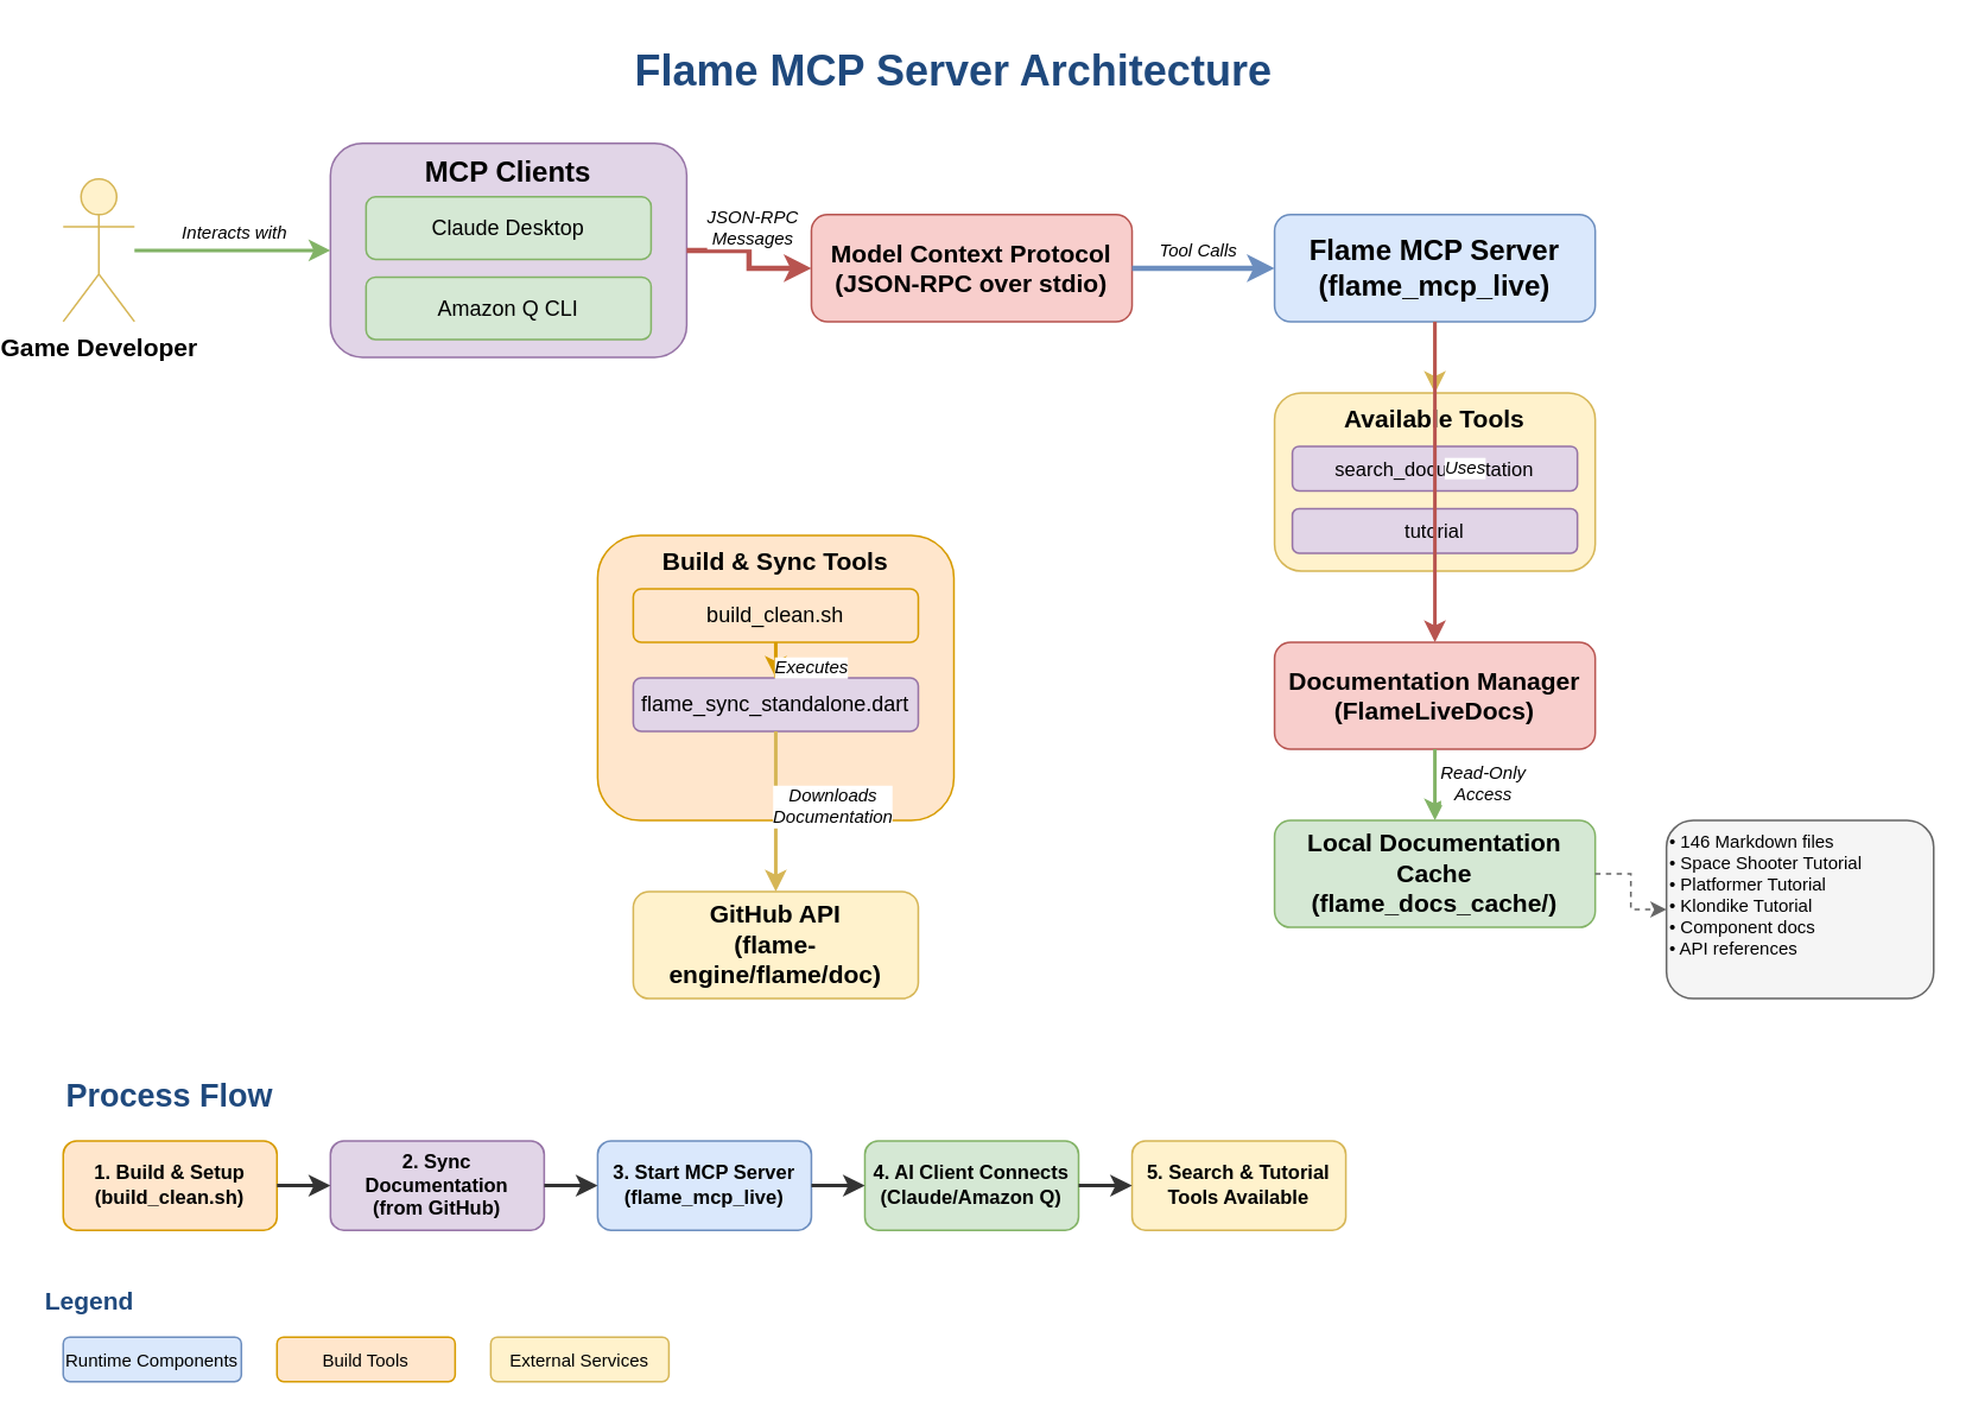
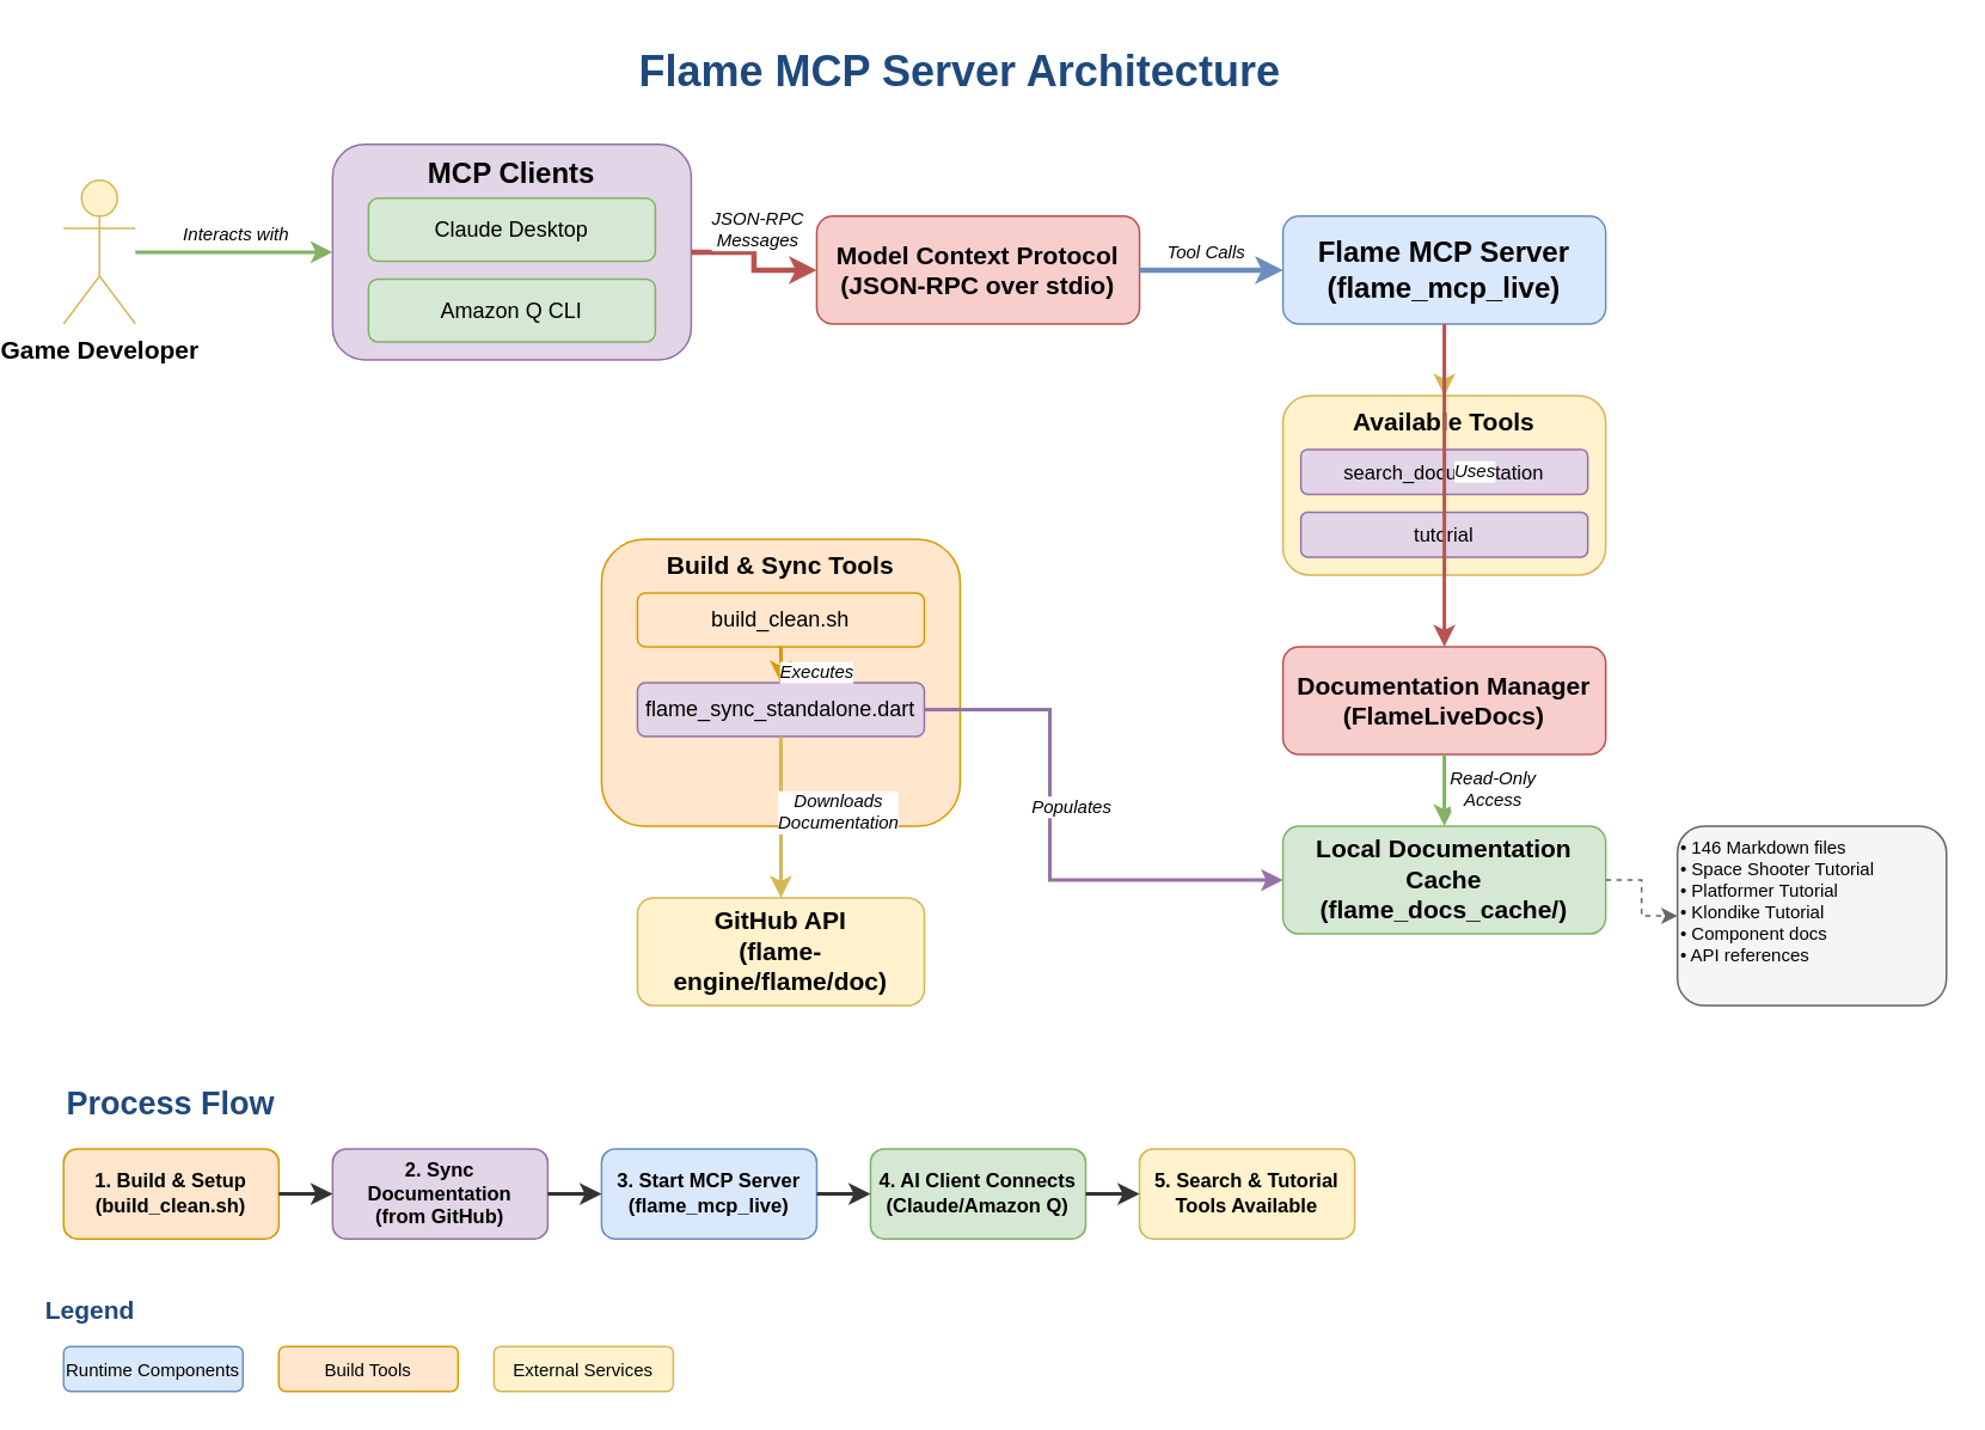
  <mxCell id="0" />
  <mxCell id="1" parent="0" />
  <mxCell id="2" value="Flame MCP Server Architecture" style="text;html=1;strokeColor=none;fillColor=none;align=center;verticalAlign=middle;whiteSpace=wrap;rounded=0;fontSize=24;fontStyle=1;fontColor=#1f497d;" vertex="1" parent="1"><mxGeometry x="350" y="20" width="370" height="40" as="geometry" /></mxCell>
  <mxCell id="3" value="Game Developer" style="shape=umlActor;verticalLabelPosition=bottom;verticalAlign=top;html=1;outlineConnect=0;fillColor=#fff2cc;strokeColor=#d6b656;fontSize=14;fontStyle=1;" vertex="1" parent="1"><mxGeometry x="35" y="100" width="40" height="80" as="geometry" /></mxCell>
  <mxCell id="4" value="MCP Clients" style="rounded=1;whiteSpace=wrap;html=1;fillColor=#e1d5e7;strokeColor=#9673a6;fontSize=16;fontStyle=1;verticalAlign=top;" vertex="1" parent="1"><mxGeometry x="185" y="80" width="200" height="120" as="geometry" /></mxCell>
  <mxCell id="5" value="Claude Desktop" style="rounded=1;whiteSpace=wrap;html=1;fillColor=#d5e8d4;strokeColor=#82b366;fontSize=12;" vertex="1" parent="1"><mxGeometry x="205" y="110" width="160" height="35" as="geometry" /></mxCell>
  <mxCell id="6" value="Amazon Q CLI" style="rounded=1;whiteSpace=wrap;html=1;fillColor=#d5e8d4;strokeColor=#82b366;fontSize=12;" vertex="1" parent="1"><mxGeometry x="205" y="155" width="160" height="35" as="geometry" /></mxCell>
  <mxCell id="7" value="Model Context Protocol&#10;(JSON-RPC over stdio)" style="rounded=1;whiteSpace=wrap;html=1;fillColor=#f8cecc;strokeColor=#b85450;fontSize=14;fontStyle=1;" vertex="1" parent="1"><mxGeometry x="455" y="120" width="180" height="60" as="geometry" /></mxCell>
  <mxCell id="8" value="Flame MCP Server&#10;(flame_mcp_live)" style="rounded=1;whiteSpace=wrap;html=1;fillColor=#dae8fc;strokeColor=#6c8ebf;fontSize=16;fontStyle=1;" vertex="1" parent="1"><mxGeometry x="715" y="120" width="180" height="60" as="geometry" /></mxCell>
  <mxCell id="9" value="Available Tools" style="rounded=1;whiteSpace=wrap;html=1;fillColor=#fff2cc;strokeColor=#d6b656;fontSize=14;fontStyle=1;verticalAlign=top;" vertex="1" parent="1"><mxGeometry x="715" y="220" width="180" height="100" as="geometry" /></mxCell>
  <mxCell id="10" value="search_documentation" style="rounded=1;whiteSpace=wrap;html=1;fillColor=#e1d5e7;strokeColor=#9673a6;fontSize=11;" vertex="1" parent="1"><mxGeometry x="725" y="250" width="160" height="25" as="geometry" /></mxCell>
  <mxCell id="11" value="tutorial" style="rounded=1;whiteSpace=wrap;html=1;fillColor=#e1d5e7;strokeColor=#9673a6;fontSize=11;" vertex="1" parent="1"><mxGeometry x="725" y="285" width="160" height="25" as="geometry" /></mxCell>
  <mxCell id="12" value="Documentation Manager&#10;(FlameLiveDocs)" style="rounded=1;whiteSpace=wrap;html=1;fillColor=#f8cecc;strokeColor=#b85450;fontSize=14;fontStyle=1;" vertex="1" parent="1"><mxGeometry x="715" y="360" width="180" height="60" as="geometry" /></mxCell>
  <mxCell id="13" value="Local Documentation Cache&#10;(flame_docs_cache/)" style="rounded=1;whiteSpace=wrap;html=1;fillColor=#d5e8d4;strokeColor=#82b366;fontSize=14;fontStyle=1;" vertex="1" parent="1"><mxGeometry x="715" y="460" width="180" height="60" as="geometry" /></mxCell>
  <mxCell id="14" value="• 146 Markdown files&#10;• Space Shooter Tutorial&#10;• Platformer Tutorial&#10;• Klondike Tutorial&#10;• Component docs&#10;• API references" style="rounded=1;whiteSpace=wrap;html=1;fillColor=#f5f5f5;strokeColor=#666666;fontSize=10;align=left;verticalAlign=top;" vertex="1" parent="1"><mxGeometry x="935" y="460" width="150" height="100" as="geometry" /></mxCell>
  <mxCell id="15" value="Build &amp; Sync Tools" style="rounded=1;whiteSpace=wrap;html=1;fillColor=#ffe6cc;strokeColor=#d79b00;fontSize=14;fontStyle=1;verticalAlign=top;" vertex="1" parent="1"><mxGeometry x="335" y="300" width="200" height="160" as="geometry" /></mxCell>
  <mxCell id="16" value="build_clean.sh" style="rounded=1;whiteSpace=wrap;html=1;fillColor=#ffe6cc;strokeColor=#d79b00;fontSize=12;" vertex="1" parent="1"><mxGeometry x="355" y="330" width="160" height="30" as="geometry" /></mxCell>
  <mxCell id="17" value="flame_sync_standalone.dart" style="rounded=1;whiteSpace=wrap;html=1;fillColor=#e1d5e7;strokeColor=#9673a6;fontSize=12;" vertex="1" parent="1"><mxGeometry x="355" y="380" width="160" height="30" as="geometry" /></mxCell>
  <mxCell id="18" value="GitHub API&#10;(flame-engine/flame/doc)" style="rounded=1;whiteSpace=wrap;html=1;fillColor=#fff2cc;strokeColor=#d6b656;fontSize=14;fontStyle=1;" vertex="1" parent="1"><mxGeometry x="355" y="500" width="160" height="60" as="geometry" /></mxCell>
  <mxCell id="19" style="edgeStyle=orthogonalEdgeStyle;rounded=0;orthogonalLoop=1;jettySize=auto;html=1;strokeWidth=2;strokeColor=#82b366;endArrow=classic;endFill=1;" edge="1" parent="1" source="3" target="4"><mxGeometry relative="1" as="geometry"><Array as="points"><mxPoint x="135" y="140" /><mxPoint x="135" y="140" /></Array></mxGeometry></mxCell>
  <mxCell id="20" value="Interacts with" style="edgeLabel;html=1;align=center;verticalAlign=middle;resizable=0;points=[];fontSize=10;fontStyle=2;" vertex="1" connectable="0" parent="19"><mxGeometry x="-0.1" y="1" relative="1" as="geometry"><mxPoint x="5" y="-10" as="offset" /></mxGeometry></mxCell>
  <mxCell id="21" style="edgeStyle=orthogonalEdgeStyle;rounded=0;orthogonalLoop=1;jettySize=auto;html=1;strokeWidth=3;strokeColor=#b85450;endArrow=classic;endFill=1;" edge="1" parent="1" source="4" target="7"><mxGeometry relative="1" as="geometry" /></mxCell>
  <mxCell id="22" value="JSON-RPC&#10;Messages" style="edgeLabel;html=1;align=center;verticalAlign=middle;resizable=0;points=[];fontSize=10;fontStyle=2;" vertex="1" connectable="0" parent="21"><mxGeometry x="-0.1" y="1" relative="1" as="geometry"><mxPoint y="-15" as="offset" /></mxGeometry></mxCell>
  <mxCell id="23" style="edgeStyle=orthogonalEdgeStyle;rounded=0;orthogonalLoop=1;jettySize=auto;html=1;strokeWidth=3;strokeColor=#6c8ebf;endArrow=classic;endFill=1;" edge="1" parent="1" source="7" target="8"><mxGeometry relative="1" as="geometry" /></mxCell>
  <mxCell id="24" value="Tool Calls" style="edgeLabel;html=1;align=center;verticalAlign=middle;resizable=0;points=[];fontSize=10;fontStyle=2;" vertex="1" connectable="0" parent="23"><mxGeometry x="-0.1" y="1" relative="1" as="geometry"><mxPoint y="-10" as="offset" /></mxGeometry></mxCell>
  <mxCell id="25" style="edgeStyle=orthogonalEdgeStyle;rounded=0;orthogonalLoop=1;jettySize=auto;html=1;strokeWidth=2;strokeColor=#d6b656;endArrow=classic;endFill=1;" edge="1" parent="1" source="8" target="9"><mxGeometry relative="1" as="geometry" /></mxCell>
  <mxCell id="26" style="edgeStyle=orthogonalEdgeStyle;rounded=0;orthogonalLoop=1;jettySize=auto;html=1;strokeWidth=2;strokeColor=#b85450;endArrow=classic;endFill=1;" edge="1" parent="1" source="8" target="12"><mxGeometry relative="1" as="geometry"><Array as="points"><mxPoint x="805" y="200" /><mxPoint x="805" y="340" /></Array></mxGeometry></mxCell>
  <mxCell id="27" value="Uses" style="edgeLabel;html=1;align=center;verticalAlign=middle;resizable=0;points=[];fontSize=10;fontStyle=2;" vertex="1" connectable="0" parent="26"><mxGeometry x="-0.1" y="1" relative="1" as="geometry"><mxPoint x="15" y="0" as="offset" /></mxGeometry></mxCell>
  <mxCell id="28" style="edgeStyle=orthogonalEdgeStyle;rounded=0;orthogonalLoop=1;jettySize=auto;html=1;strokeWidth=2;strokeColor=#82b366;endArrow=classic;endFill=1;" edge="1" parent="1" source="12" target="13"><mxGeometry relative="1" as="geometry" /></mxCell>
  <mxCell id="29" value="Read-Only&#10;Access" style="edgeLabel;html=1;align=center;verticalAlign=middle;resizable=0;points=[];fontSize=10;fontStyle=2;" vertex="1" connectable="0" parent="28"><mxGeometry x="-0.1" y="1" relative="1" as="geometry"><mxPoint x="25" y="0" as="offset" /></mxGeometry></mxCell>
  <mxCell id="30" style="edgeStyle=orthogonalEdgeStyle;rounded=0;orthogonalLoop=1;jettySize=auto;html=1;strokeWidth=1;strokeColor=#666666;endArrow=classic;endFill=1;dashed=1;" edge="1" parent="1" source="13" target="14"><mxGeometry relative="1" as="geometry" /></mxCell>
  <mxCell id="31" style="edgeStyle=orthogonalEdgeStyle;rounded=0;orthogonalLoop=1;jettySize=auto;html=1;strokeWidth=2;strokeColor=#d79b00;endArrow=classic;endFill=1;" edge="1" parent="1" source="16" target="17"><mxGeometry relative="1" as="geometry" /></mxCell>
  <mxCell id="32" value="Executes" style="edgeLabel;html=1;align=center;verticalAlign=middle;resizable=0;points=[];fontSize=10;fontStyle=2;" vertex="1" connectable="0" parent="31"><mxGeometry x="-0.1" y="1" relative="1" as="geometry"><mxPoint x="20" y="0" as="offset" /></mxGeometry></mxCell>
  <mxCell id="33" style="edgeStyle=orthogonalEdgeStyle;rounded=0;orthogonalLoop=1;jettySize=auto;html=1;strokeWidth=2;strokeColor=#d6b656;endArrow=classic;endFill=1;" edge="1" parent="1" source="17" target="18"><mxGeometry relative="1" as="geometry"><Array as="points"><mxPoint x="435" y="430" /><mxPoint x="435" y="480" /></Array></mxGeometry></mxCell>
  <mxCell id="34" value="Downloads&#10;Documentation" style="edgeLabel;html=1;align=center;verticalAlign=middle;resizable=0;points=[];fontSize=10;fontStyle=2;" vertex="1" connectable="0" parent="33"><mxGeometry x="-0.1" y="1" relative="1" as="geometry"><mxPoint x="30" y="0" as="offset" /></mxGeometry></mxCell>
+ <mxCell id="35" style="edgeStyle=orthogonalEdgeStyle;rounded=0;orthogonalLoop=1;jettySize=auto;html=1;strokeWidth=2;strokeColor=#9673a6;endArrow=classic;endFill=1;" edge="1" parent="1" source="17" target="13"><mxGeometry relative="1" as="geometry"><Array as="points"><mxPoint x="585" y="395" /><mxPoint x="585" y="490" /></Array></mxGeometry></mxCell>
+ <mxCell id="36" value="Populates" style="edgeLabel;html=1;align=center;verticalAlign=middle;resizable=0;points=[];fontSize=10;fontStyle=2;" vertex="1" connectable="0" parent="35"><mxGeometry x="-0.1" y="1" relative="1" as="geometry"><mxPoint x="10" y="-10" as="offset" /></mxGeometry></mxCell>
  <mxCell id="37" value="Process Flow" style="text;html=1;strokeColor=none;fillColor=none;align=center;verticalAlign=middle;whiteSpace=wrap;rounded=0;fontSize=18;fontStyle=1;fontColor=#1f497d;" vertex="1" parent="1"><mxGeometry x="35" y="600" width="120" height="30" as="geometry" /></mxCell>
  <mxCell id="38" value="1. Build &amp; Setup&#10;(build_clean.sh)" style="rounded=1;whiteSpace=wrap;html=1;fillColor=#ffe6cc;strokeColor=#d79b00;fontSize=11;fontStyle=1;" vertex="1" parent="1"><mxGeometry x="35" y="640" width="120" height="50" as="geometry" /></mxCell>
  <mxCell id="39" value="2. Sync Documentation&#10;(from GitHub)" style="rounded=1;whiteSpace=wrap;html=1;fillColor=#e1d5e7;strokeColor=#9673a6;fontSize=11;fontStyle=1;" vertex="1" parent="1"><mxGeometry x="185" y="640" width="120" height="50" as="geometry" /></mxCell>
  <mxCell id="40" value="3. Start MCP Server&#10;(flame_mcp_live)" style="rounded=1;whiteSpace=wrap;html=1;fillColor=#dae8fc;strokeColor=#6c8ebf;fontSize=11;fontStyle=1;" vertex="1" parent="1"><mxGeometry x="335" y="640" width="120" height="50" as="geometry" /></mxCell>
  <mxCell id="41" value="4. AI Client Connects&#10;(Claude/Amazon Q)" style="rounded=1;whiteSpace=wrap;html=1;fillColor=#d5e8d4;strokeColor=#82b366;fontSize=11;fontStyle=1;" vertex="1" parent="1"><mxGeometry x="485" y="640" width="120" height="50" as="geometry" /></mxCell>
  <mxCell id="42" value="5. Search &amp; Tutorial&#10;Tools Available" style="rounded=1;whiteSpace=wrap;html=1;fillColor=#fff2cc;strokeColor=#d6b656;fontSize=11;fontStyle=1;" vertex="1" parent="1"><mxGeometry x="635" y="640" width="120" height="50" as="geometry" /></mxCell>
  <mxCell id="43" style="edgeStyle=orthogonalEdgeStyle;rounded=0;orthogonalLoop=1;jettySize=auto;html=1;strokeWidth=2;strokeColor=#333333;endArrow=classic;endFill=1;" edge="1" parent="1" source="38" target="39"><mxGeometry relative="1" as="geometry" /></mxCell>
  <mxCell id="44" style="edgeStyle=orthogonalEdgeStyle;rounded=0;orthogonalLoop=1;jettySize=auto;html=1;strokeWidth=2;strokeColor=#333333;endArrow=classic;endFill=1;" edge="1" parent="1" source="39" target="40"><mxGeometry relative="1" as="geometry" /></mxCell>
  <mxCell id="45" style="edgeStyle=orthogonalEdgeStyle;rounded=0;orthogonalLoop=1;jettySize=auto;html=1;strokeWidth=2;strokeColor=#333333;endArrow=classic;endFill=1;" edge="1" parent="1" source="40" target="41"><mxGeometry relative="1" as="geometry" /></mxCell>
  <mxCell id="46" style="edgeStyle=orthogonalEdgeStyle;rounded=0;orthogonalLoop=1;jettySize=auto;html=1;strokeWidth=2;strokeColor=#333333;endArrow=classic;endFill=1;" edge="1" parent="1" source="41" target="42"><mxGeometry relative="1" as="geometry" /></mxCell>
  <mxCell id="47" value="Legend" style="text;html=1;strokeColor=none;fillColor=none;align=center;verticalAlign=middle;whiteSpace=wrap;rounded=0;fontSize=14;fontStyle=1;fontColor=#1f497d;" vertex="1" parent="1"><mxGeometry x="20" y="720" width="60" height="20" as="geometry" /></mxCell>
  <mxCell id="48" value="Runtime Components" style="rounded=1;whiteSpace=wrap;html=1;fillColor=#dae8fc;strokeColor=#6c8ebf;fontSize=10;" vertex="1" parent="1"><mxGeometry x="35" y="750" width="100" height="25" as="geometry" /></mxCell>
  <mxCell id="49" value="Build Tools" style="rounded=1;whiteSpace=wrap;html=1;fillColor=#ffe6cc;strokeColor=#d79b00;fontSize=10;" vertex="1" parent="1"><mxGeometry x="155" y="750" width="100" height="25" as="geometry" /></mxCell>
  <mxCell id="50" value="External Services" style="rounded=1;whiteSpace=wrap;html=1;fillColor=#fff2cc;strokeColor=#d6b656;fontSize=10;" vertex="1" parent="1"><mxGeometry x="275" y="750" width="100" height="25" as="geometry" /></mxCell>
